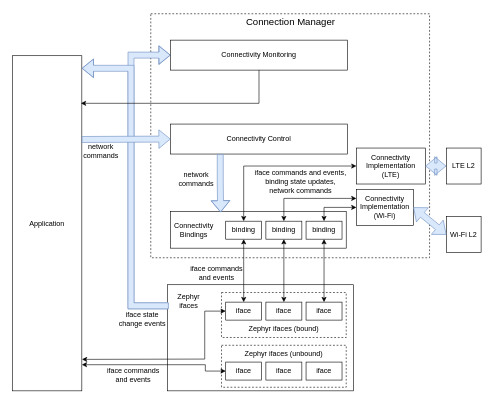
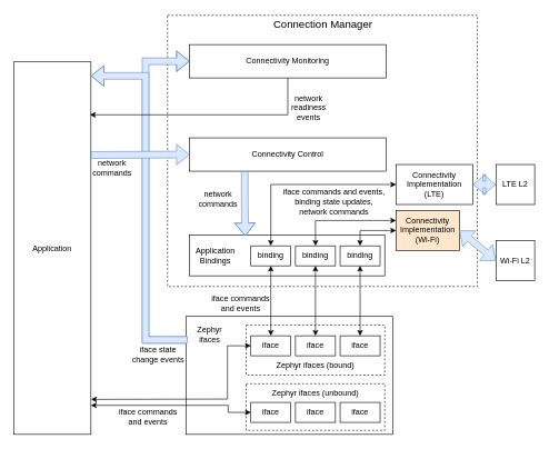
  <mxCell id="0" />
  <mxCell id="1" parent="0" />
  <mxCell id="2" value="" style="rounded=0;whiteSpace=wrap;html=1;dashed=1;fillColor=none;" parent="1" vertex="1"><mxGeometry x="251" y="22" width="465" height="407" as="geometry" /></mxCell>
  <mxCell id="3" value="" style="rounded=0;whiteSpace=wrap;html=1;" parent="1" vertex="1"><mxGeometry x="279" y="474" width="310" height="177" as="geometry" /></mxCell>
+ <mxCell id="4" value="&lt;div&gt;network&lt;/div&gt;&lt;div&gt;readiness&lt;/div&gt;&lt;div&gt;events&lt;/div&gt;" style="text;html=1;strokeColor=none;fillColor=none;align=center;verticalAlign=middle;whiteSpace=wrap;rounded=0;" parent="1" vertex="1"><mxGeometry x="381" y="146" width="164" height="30" as="geometry" /></mxCell>
  <mxCell id="5" value="&lt;div&gt;Application&lt;/div&gt;" style="rounded=0;whiteSpace=wrap;html=1;labelBackgroundColor=none;" parent="1" vertex="1"><mxGeometry x="20" y="92" width="116" height="559" as="geometry" /></mxCell>
  <mxCell id="6" value="&lt;div&gt;&lt;br&gt;&lt;/div&gt;&lt;div&gt;&lt;br&gt;&lt;/div&gt;&lt;div&gt;&lt;br&gt;&lt;/div&gt;&lt;div&gt;&lt;br&gt;&lt;/div&gt;&lt;div&gt;&lt;br&gt;&lt;/div&gt;&lt;div&gt;&lt;br&gt;&lt;/div&gt;&lt;div&gt;Zephyr ifaces (bound)&lt;/div&gt;&lt;div&gt;&lt;br&gt;&lt;/div&gt;&lt;div&gt;&lt;br&gt;&lt;/div&gt;&lt;div&gt;&lt;br&gt;&lt;/div&gt;" style="rounded=0;whiteSpace=wrap;html=1;dashed=1;" parent="1" vertex="1"><mxGeometry x="369" y="487" width="208" height="75" as="geometry" /></mxCell>
  <mxCell id="7" value="iface" style="rounded=0;whiteSpace=wrap;html=1;labelBackgroundColor=none;" parent="1" vertex="1"><mxGeometry x="376" y="503" width="60" height="30" as="geometry" /></mxCell>
  <mxCell id="8" value="iface" style="rounded=0;whiteSpace=wrap;html=1;labelBackgroundColor=none;" parent="1" vertex="1"><mxGeometry x="510" y="503" width="60" height="30" as="geometry" /></mxCell>
  <mxCell id="9" value="iface" style="rounded=0;whiteSpace=wrap;html=1;labelBackgroundColor=none;" parent="1" vertex="1"><mxGeometry x="443" y="503" width="60" height="30" as="geometry" /></mxCell>
  <mxCell id="10" value="&lt;div&gt;Zephyr ifaces (unbound)&lt;/div&gt;&lt;div&gt;&lt;br&gt;&lt;/div&gt;&lt;div&gt;&lt;br&gt;&lt;/div&gt;&lt;div&gt;&lt;br&gt;&lt;/div&gt;" style="rounded=0;whiteSpace=wrap;html=1;dashed=1;" parent="1" vertex="1"><mxGeometry x="369" y="575" width="208" height="70" as="geometry" /></mxCell>
  <mxCell id="11" value="iface" style="rounded=0;whiteSpace=wrap;html=1;labelBackgroundColor=none;" parent="1" vertex="1"><mxGeometry x="376" y="603" width="60" height="30" as="geometry" /></mxCell>
  <mxCell id="12" value="iface" style="rounded=0;whiteSpace=wrap;html=1;labelBackgroundColor=none;" parent="1" vertex="1"><mxGeometry x="510" y="603" width="60" height="30" as="geometry" /></mxCell>
  <mxCell id="13" value="iface" style="rounded=0;whiteSpace=wrap;html=1;labelBackgroundColor=none;" parent="1" vertex="1"><mxGeometry x="443" y="603" width="60" height="30" as="geometry" /></mxCell>
  <mxCell id="14" value="" style="rounded=0;whiteSpace=wrap;html=1;" parent="1" vertex="1"><mxGeometry x="284" y="352" width="293" height="61" as="geometry" /></mxCell>
  <mxCell id="15" value="&lt;div&gt;binding&lt;/div&gt;" style="rounded=0;whiteSpace=wrap;html=1;labelBackgroundColor=none;" parent="1" vertex="1"><mxGeometry x="443" y="368" width="60" height="30" as="geometry" /></mxCell>
  <mxCell id="16" style="edgeStyle=orthogonalEdgeStyle;rounded=0;orthogonalLoop=1;jettySize=auto;html=1;exitX=0.5;exitY=0;exitDx=0;exitDy=0;fillColor=default;strokeColor=default;startArrow=classic;startFill=1;entryX=0;entryY=0.5;entryDx=0;entryDy=0;" parent="1" source="17" target="22" edge="1"><mxGeometry relative="1" as="geometry"><mxPoint x="615" y="504" as="targetPoint" /><Array as="points"><mxPoint x="540" y="345" /></Array></mxGeometry></mxCell>
  <mxCell id="17" value="&lt;div&gt;binding&lt;/div&gt;" style="rounded=0;whiteSpace=wrap;html=1;labelBackgroundColor=none;" parent="1" vertex="1"><mxGeometry x="510" y="368" width="60" height="30" as="geometry" /></mxCell>
  <mxCell id="18" value="&lt;div&gt;binding&lt;/div&gt;" style="rounded=0;whiteSpace=wrap;html=1;labelBackgroundColor=none;" parent="1" vertex="1"><mxGeometry x="376" y="368" width="60" height="30" as="geometry" /></mxCell>
  <mxCell id="19" style="edgeStyle=orthogonalEdgeStyle;rounded=0;jumpStyle=sharp;orthogonalLoop=1;jettySize=auto;html=1;exitX=0;exitY=0.5;exitDx=0;exitDy=0;entryX=0.5;entryY=0;entryDx=0;entryDy=0;strokeColor=default;startArrow=classic;startFill=1;fillColor=default;" parent="1" source="20" target="18" edge="1"><mxGeometry relative="1" as="geometry"><Array as="points"><mxPoint x="406" y="276" /></Array></mxGeometry></mxCell>
  <mxCell id="20" value="&lt;div&gt;Connectivity&lt;/div&gt;&lt;div&gt;Implementation&lt;/div&gt;&lt;div&gt;(LTE)&lt;/div&gt;" style="rounded=0;whiteSpace=wrap;html=1;" parent="1" vertex="1"><mxGeometry x="594" y="246" width="115" height="60" as="geometry" /></mxCell>
  <mxCell id="21" style="edgeStyle=orthogonalEdgeStyle;rounded=0;jumpStyle=sharp;orthogonalLoop=1;jettySize=auto;html=1;exitX=0;exitY=0.25;exitDx=0;exitDy=0;entryX=0.5;entryY=0;entryDx=0;entryDy=0;strokeColor=default;startArrow=classic;startFill=1;fillColor=default;" parent="1" source="22" target="15" edge="1"><mxGeometry relative="1" as="geometry"><Array as="points"><mxPoint x="473" y="330" /></Array></mxGeometry></mxCell>
- <mxCell id="22" value="&lt;div&gt;Connectivity&lt;/div&gt;&lt;div&gt;Implementation&lt;/div&gt;&lt;div&gt;(Wi-Fi)&lt;/div&gt;" style="rounded=0;whiteSpace=wrap;html=1;" parent="1" vertex="1"><mxGeometry x="594" y="315" width="95" height="60" as="geometry" /></mxCell>
- <mxCell id="23" value="&lt;div&gt;Connectivity&lt;/div&gt;&lt;div&gt;Bindings&lt;br&gt;&lt;/div&gt;" style="text;html=1;strokeColor=none;fillColor=none;align=center;verticalAlign=middle;whiteSpace=wrap;rounded=0;" parent="1" vertex="1"><mxGeometry x="293" y="368" width="60" height="30" as="geometry" /></mxCell>
+ <mxCell id="22" value="&lt;div&gt;Connectivity&lt;/div&gt;&lt;div&gt;Implementation&lt;/div&gt;&lt;div&gt;(Wi-Fi)&lt;/div&gt;" style="rounded=0;whiteSpace=wrap;html=1;fillColor=#ffe6cc;" parent="1" vertex="1"><mxGeometry x="594" y="315" width="95" height="60" as="geometry" /></mxCell>
+ <mxCell id="23" value="&lt;div&gt;Application&lt;/div&gt;&lt;div&gt;Bindings&lt;br&gt;&lt;/div&gt;" style="text;html=1;strokeColor=none;fillColor=none;align=center;verticalAlign=middle;whiteSpace=wrap;rounded=0;" parent="1" vertex="1"><mxGeometry x="293" y="368" width="60" height="30" as="geometry" /></mxCell>
  <mxCell id="24" value="&lt;div&gt;Zephyr&lt;/div&gt;&lt;div&gt;ifaces&lt;br&gt;&lt;/div&gt;" style="text;html=1;strokeColor=none;fillColor=none;align=center;verticalAlign=middle;whiteSpace=wrap;rounded=0;" parent="1" vertex="1"><mxGeometry x="298" y="484" width="33" height="36" as="geometry" /></mxCell>
  <mxCell id="25" value="LTE L2" style="rounded=0;whiteSpace=wrap;html=1;" parent="1" vertex="1"><mxGeometry x="744" y="246" width="58" height="60" as="geometry" /></mxCell>
  <mxCell id="26" style="edgeStyle=orthogonalEdgeStyle;rounded=0;orthogonalLoop=1;jettySize=auto;html=1;exitX=0.5;exitY=0;exitDx=0;exitDy=0;entryX=0.5;entryY=1;entryDx=0;entryDy=0;strokeColor=default;startArrow=classic;startFill=1;fillColor=default;" parent="1" source="7" target="18" edge="1"><mxGeometry relative="1" as="geometry" /></mxCell>
  <mxCell id="27" style="edgeStyle=orthogonalEdgeStyle;rounded=0;orthogonalLoop=1;jettySize=auto;html=1;exitX=0.5;exitY=0;exitDx=0;exitDy=0;strokeColor=default;startArrow=classic;startFill=1;fillColor=default;" parent="1" source="8" target="17" edge="1"><mxGeometry relative="1" as="geometry" /></mxCell>
  <mxCell id="28" style="edgeStyle=orthogonalEdgeStyle;rounded=0;orthogonalLoop=1;jettySize=auto;html=1;exitX=0.5;exitY=0;exitDx=0;exitDy=0;entryX=0.5;entryY=1;entryDx=0;entryDy=0;strokeColor=default;startArrow=classic;startFill=1;fillColor=default;anchorPointDirection=1;" parent="1" source="9" target="15" edge="1"><mxGeometry relative="1" as="geometry" /></mxCell>
  <mxCell id="29" value="" style="shape=flexArrow;endArrow=classic;html=1;rounded=0;strokeColor=#6c8ebf;fillColor=#dae8fc;exitX=0.003;exitY=0.199;exitDx=0;exitDy=0;entryX=0;entryY=0.5;entryDx=0;entryDy=0;edgeStyle=orthogonalEdgeStyle;exitPerimeter=0;" parent="1" source="3" target="39" edge="1"><mxGeometry width="50" height="50" relative="1" as="geometry"><mxPoint x="137" y="498" as="sourcePoint" /><mxPoint x="-147.5" y="406.5" as="targetPoint" /><Array as="points"><mxPoint x="218" y="509" /><mxPoint x="218" y="91" /></Array></mxGeometry></mxCell>
  <mxCell id="30" value="&lt;div&gt;network&lt;/div&gt;&lt;div&gt;commands&lt;br&gt;&lt;/div&gt;" style="text;html=1;strokeColor=none;fillColor=none;align=center;verticalAlign=middle;whiteSpace=wrap;rounded=0;" parent="1" vertex="1"><mxGeometry x="245" y="282" width="164" height="30" as="geometry" /></mxCell>
  <mxCell id="31" value="&lt;div&gt;iface state&lt;/div&gt;&lt;div&gt;change events&lt;/div&gt;" style="text;html=1;strokeColor=none;fillColor=none;align=center;verticalAlign=middle;whiteSpace=wrap;rounded=0;" parent="1" vertex="1"><mxGeometry x="155" y="517" width="164" height="30" as="geometry" /></mxCell>
  <mxCell id="32" value="Wi-Fi L2 " style="rounded=0;whiteSpace=wrap;html=1;" parent="1" vertex="1"><mxGeometry x="744" y="360.5" width="58" height="60" as="geometry" /></mxCell>
  <mxCell id="33" value="" style="shape=flexArrow;endArrow=classic;startArrow=classic;html=1;rounded=0;strokeColor=#6c8ebf;fillColor=#dae8fc;entryX=0;entryY=0.5;entryDx=0;entryDy=0;exitX=1;exitY=0.5;exitDx=0;exitDy=0;" parent="1" source="20" target="25" edge="1"><mxGeometry width="100" height="100" relative="1" as="geometry"><mxPoint x="705" y="552.5" as="sourcePoint" /><mxPoint x="805" y="452.5" as="targetPoint" /></mxGeometry></mxCell>
  <mxCell id="34" value="" style="shape=flexArrow;endArrow=classic;startArrow=classic;html=1;rounded=0;strokeColor=#6c8ebf;fillColor=#dae8fc;exitX=1;exitY=0.5;exitDx=0;exitDy=0;entryX=0;entryY=0.5;entryDx=0;entryDy=0;" parent="1" source="22" target="32" edge="1"><mxGeometry width="100" height="100" relative="1" as="geometry"><mxPoint x="798" y="490.5" as="sourcePoint" /><mxPoint x="898" y="390.5" as="targetPoint" /></mxGeometry></mxCell>
  <mxCell id="35" value="&lt;div&gt;iface commands and events,&lt;/div&gt;&lt;div&gt;binding state updates,&lt;/div&gt;&lt;div&gt;network commands&lt;br&gt;&lt;/div&gt;" style="text;html=1;strokeColor=none;fillColor=none;align=center;verticalAlign=middle;whiteSpace=wrap;rounded=0;" parent="1" vertex="1"><mxGeometry x="419" y="286.5" width="164" height="30" as="geometry" /></mxCell>
  <mxCell id="36" value="&lt;div&gt;iface commands&lt;/div&gt;&lt;div&gt;and events&lt;/div&gt;" style="text;html=1;strokeColor=none;fillColor=none;align=center;verticalAlign=middle;whiteSpace=wrap;rounded=0;" parent="1" vertex="1"><mxGeometry x="279" y="440" width="164" height="30" as="geometry" /></mxCell>
  <mxCell id="37" value="&lt;div&gt;iface commands&lt;/div&gt;&lt;div&gt;and events&lt;/div&gt;" style="text;html=1;strokeColor=none;fillColor=none;align=center;verticalAlign=middle;whiteSpace=wrap;rounded=0;" parent="1" vertex="1"><mxGeometry x="140" y="609" width="164" height="30" as="geometry" /></mxCell>
  <mxCell id="38" value="Connectivity Control" style="rounded=0;whiteSpace=wrap;html=1;labelBackgroundColor=none;" parent="1" vertex="1"><mxGeometry x="284" y="206" width="295" height="50" as="geometry" /></mxCell>
  <mxCell id="39" value="Connectivity Monitoring" style="rounded=0;whiteSpace=wrap;html=1;labelBackgroundColor=none;" parent="1" vertex="1"><mxGeometry x="284" y="66" width="295" height="50" as="geometry" /></mxCell>
  <mxCell id="40" value="" style="shape=flexArrow;endArrow=classic;html=1;rounded=0;comic=0;sketch=0;strokeColor=#6c8ebf;fillColor=#dae8fc;elbow=vertical;jumpStyle=sharp;jumpSize=23;edgeStyle=orthogonalEdgeStyle;entryX=0.285;entryY=0.021;entryDx=0;entryDy=0;entryPerimeter=0;exitX=0.281;exitY=1.003;exitDx=0;exitDy=0;exitPerimeter=0;" parent="1" source="38" target="14" edge="1"><mxGeometry width="50" height="50" relative="1" as="geometry"><mxPoint x="324" y="255" as="sourcePoint" /><mxPoint x="326" y="354" as="targetPoint" /></mxGeometry></mxCell>
  <mxCell id="41" value="" style="shape=flexArrow;endArrow=classic;html=1;rounded=0;strokeColor=#6c8ebf;fillColor=#dae8fc;exitX=0.003;exitY=0.199;exitDx=0;exitDy=0;edgeStyle=orthogonalEdgeStyle;exitPerimeter=0;" parent="1" target="5" edge="1"><mxGeometry width="50" height="50" relative="1" as="geometry"><mxPoint x="280.93" y="509.223" as="sourcePoint" /><mxPoint x="151" y="91" as="targetPoint" /><Array as="points"><mxPoint x="218" y="509" /><mxPoint x="218" y="113" /></Array></mxGeometry></mxCell>
  <mxCell id="42" value="" style="endArrow=classic;html=1;rounded=0;comic=0;sketch=0;strokeColor=default;fillColor=#CCE5FF;elbow=vertical;jumpStyle=sharp;jumpSize=23;edgeStyle=orthogonalEdgeStyle;entryX=0;entryY=0.5;entryDx=0;entryDy=0;startArrow=classic;startFill=1;exitX=1.002;exitY=0.906;exitDx=0;exitDy=0;exitPerimeter=0;" parent="1" source="5" target="7" edge="1"><mxGeometry width="50" height="50" relative="1" as="geometry"><mxPoint x="156" y="594" as="sourcePoint" /><mxPoint x="250" y="590" as="targetPoint" /><Array as="points"><mxPoint x="141" y="599" /><mxPoint x="341" y="598" /><mxPoint x="341" y="518" /></Array></mxGeometry></mxCell>
  <mxCell id="43" value="" style="endArrow=classic;html=1;rounded=0;comic=0;sketch=0;strokeColor=default;fillColor=#CCE5FF;elbow=vertical;jumpStyle=sharp;jumpSize=23;edgeStyle=orthogonalEdgeStyle;entryX=0;entryY=0.5;entryDx=0;entryDy=0;exitX=1;exitY=0.922;exitDx=0;exitDy=0;exitPerimeter=0;startArrow=classic;startFill=1;" parent="1" source="5" target="11" edge="1"><mxGeometry width="50" height="50" relative="1" as="geometry"><mxPoint x="163.044" y="607.765" as="sourcePoint" /><mxPoint x="386" y="528" as="targetPoint" /><Array as="points"><mxPoint x="342" y="607" /><mxPoint x="342" y="618" /></Array></mxGeometry></mxCell>
  <mxCell id="44" value="" style="shape=flexArrow;endArrow=classic;html=1;rounded=0;comic=0;sketch=0;strokeColor=#6c8ebf;fillColor=#dae8fc;elbow=vertical;jumpStyle=sharp;jumpSize=23;entryX=0;entryY=0.5;entryDx=0;entryDy=0;exitX=1;exitY=0.25;exitDx=0;exitDy=0;" parent="1" source="5" target="38" edge="1"><mxGeometry width="50" height="50" relative="1" as="geometry"><mxPoint x="167" y="275" as="sourcePoint" /><mxPoint x="217" y="225" as="targetPoint" /></mxGeometry></mxCell>
  <mxCell id="45" value="&lt;div&gt;network&lt;/div&gt;&lt;div&gt;commands&lt;br&gt;&lt;/div&gt;" style="text;html=1;strokeColor=none;fillColor=none;align=center;verticalAlign=middle;whiteSpace=wrap;rounded=0;" parent="1" vertex="1"><mxGeometry x="86" y="236" width="164" height="30" as="geometry" /></mxCell>
  <mxCell id="46" style="edgeStyle=orthogonalEdgeStyle;rounded=0;comic=0;sketch=0;jumpStyle=none;jumpSize=23;orthogonalLoop=1;jettySize=auto;html=1;exitX=0.5;exitY=1;exitDx=0;exitDy=0;entryX=0.987;entryY=0.142;entryDx=0;entryDy=0;entryPerimeter=0;strokeColor=default;startArrow=none;startFill=0;endArrow=classic;endFill=1;fillColor=#CCE5FF;elbow=vertical;noJump=0;" parent="1" source="39" target="5" edge="1"><mxGeometry relative="1" as="geometry" /></mxCell>
  <mxCell id="47" value="&lt;font style=&quot;font-size: 16px;&quot;&gt;Connection Manager&lt;br&gt;&lt;/font&gt;" style="text;html=1;strokeColor=none;fillColor=none;align=center;verticalAlign=middle;whiteSpace=wrap;rounded=0;dashed=1;" parent="1" vertex="1"><mxGeometry x="399" y="20" width="171" height="30" as="geometry" /></mxCell>
